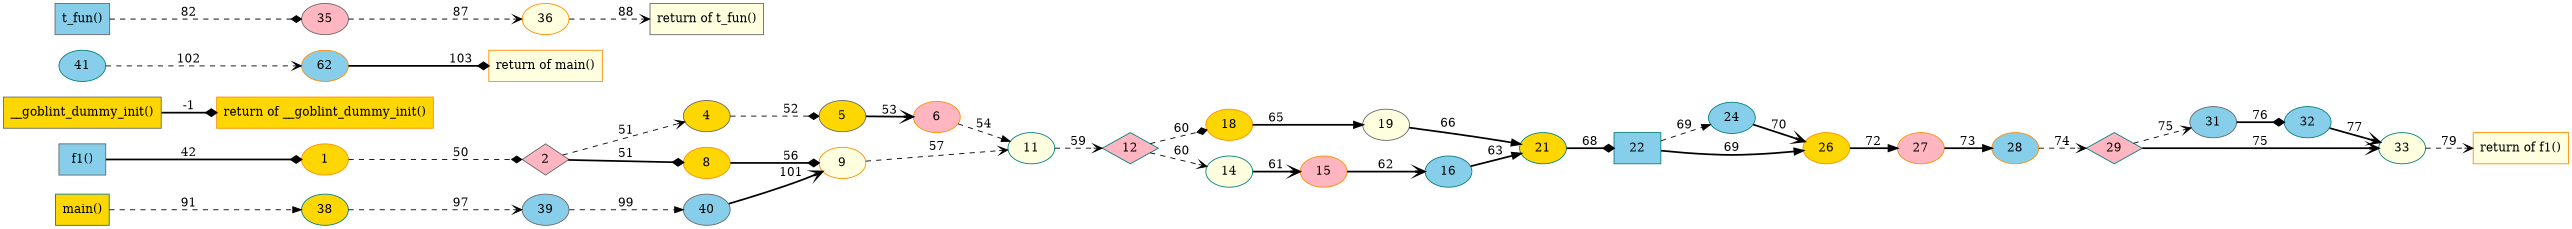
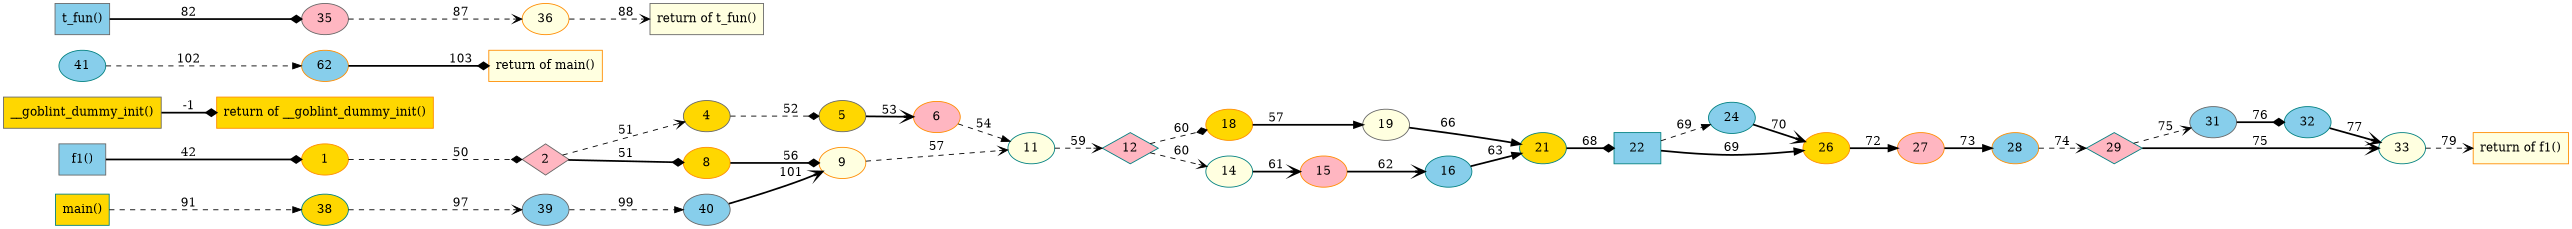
  digraph {
    rankdir=LR
    node [color=darkorange fillcolor=skyblue style=filled]
    edge [arrowhead=vee style=bold]
    27 [fillcolor=lightpink]
    28
    29 [color=teal fillcolor=lightpink shape=diamond]
    31 [color=gray40]
    33 [color=teal fillcolor=lightyellow]
    24 [color=teal]
    26 [fillcolor=gold]
    22 [color=teal shape=box]
    2 [color=gray40 fillcolor=lightpink shape=diamond]
    8 [fillcolor=gold]
    4 [color=gray40 fillcolor=gold]
    9 [fillcolor=lightyellow]
    5 [color=gray40 fillcolor=gold]
    11 [color=teal fillcolor=lightyellow]
    32 [color=teal]
    n16 [fillcolor=lightyellow label="return of f1()" shape=box]
    n17 [color=gray40 fillcolor=gold label="__goblint_dummy_init()" shape=box]
    n18 [fillcolor=gold label="return of __goblint_dummy_init()" shape=box]
    39 [color=gray40]
    40 [color=gray40]
    41 [color=teal]
    n22 [label=62]
    18 [fillcolor=gold]
    19 [color=gray40 fillcolor=lightyellow]
    21 [color=teal fillcolor=gold]
    12 [color=teal fillcolor=lightpink shape=diamond]
    14 [color=teal fillcolor=lightyellow]
    15 [fillcolor=lightpink]
    16 [color=teal]
    n30 [fillcolor=lightyellow label="return of main()" shape=box]
    6 [fillcolor=lightpink]
    1 [fillcolor=gold]
    n33 [color=gray40 fillcolor=lightyellow label="return of t_fun()" shape=box]
    36 [fillcolor=lightyellow]
    n35 [color=gray40 label="t_fun()" shape=box]
    35 [color=gray40 fillcolor=lightpink]
    38 [color=teal fillcolor=gold]
    n38 [color=teal fillcolor=gold label="main()" shape=box]
    n39 [color=gray40 label="f1()" shape=box]
    27 -> 28 [arrowhead=normal label=73]
    28 -> 29 [label=74 style=dashed]
    29 -> 31 [label=75 style=dashed]
    29 -> 33 [label=75]
    31 -> 32 [arrowhead=diamond label=76]
    33 -> n16 [label=79 style=dashed]
    24 -> 26 [label=70]
    26 -> 27 [arrowhead=normal label=72]
    22 -> 24 [arrowhead=normal label=69 style=dashed]
    22 -> 26 [arrowhead=normal label=69]
    2 -> 8 [arrowhead=diamond label=51]
    2 -> 4 [label=51 style=dashed]
    8 -> 9 [arrowhead=diamond label=56]
    4 -> 5 [arrowhead=diamond label=52 style=dashed]
    9 -> 11 [label=57 style=dashed]
    5 -> 6 [label=53]
    11 -> 12 [label=59 style=dashed]
    32 -> 33 [label=77]
    n17 -> n18 [arrowhead=diamond label=-1]
    39 -> 40 [arrowhead=normal label=99 style=dashed]
    40 -> 9 [label=101]
-   41 -> n22 [label=102 style=dashed]
+   41 -> n22 [arrowhead=normal label=102 style=dashed]
    n22 -> n30 [arrowhead=diamond label=103]
-   18 -> 19 [arrowhead=normal label=65]
+   18 -> 19 [arrowhead=normal label=57]
    19 -> 21 [arrowhead=normal label=66]
    21 -> 22 [arrowhead=diamond label=68]
    12 -> 18 [arrowhead=diamond label=60 style=dashed]
    12 -> 14 [label=60 style=dashed]
    14 -> 15 [label=61]
    15 -> 16 [label=62]
    16 -> 21 [arrowhead=normal label=63]
    6 -> 11 [arrowhead=normal label=54 style=dashed]
    1 -> 2 [arrowhead=diamond label=50 style=dashed]
    36 -> n33 [label=88 style=dashed]
-   n35 -> 35 [arrowhead=diamond label=82 style=dashed]
+   n35 -> 35 [arrowhead=diamond label=82]
    35 -> 36 [label=87 style=dashed]
    38 -> 39 [label=97 style=dashed]
    n38 -> 38 [arrowhead=normal label=91 style=dashed]
    n39 -> 1 [arrowhead=diamond label=42]
  }
